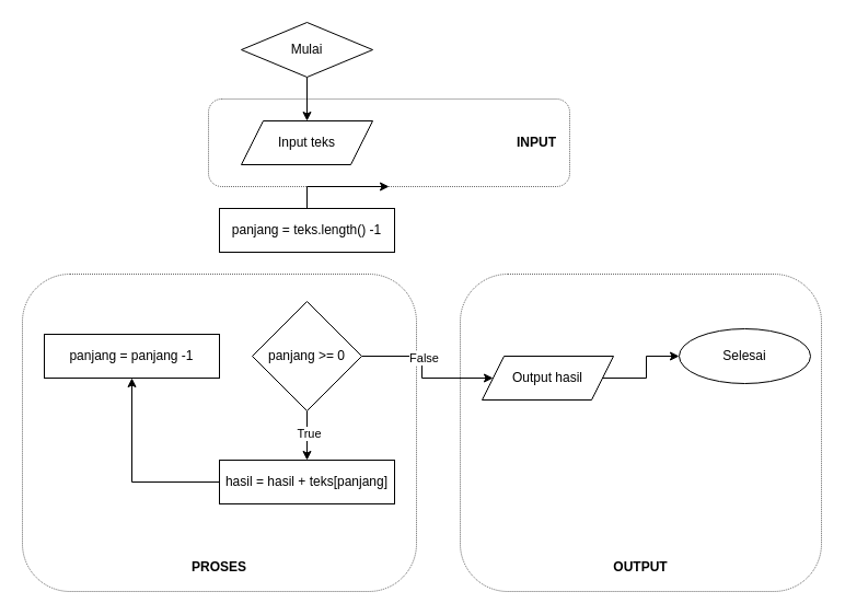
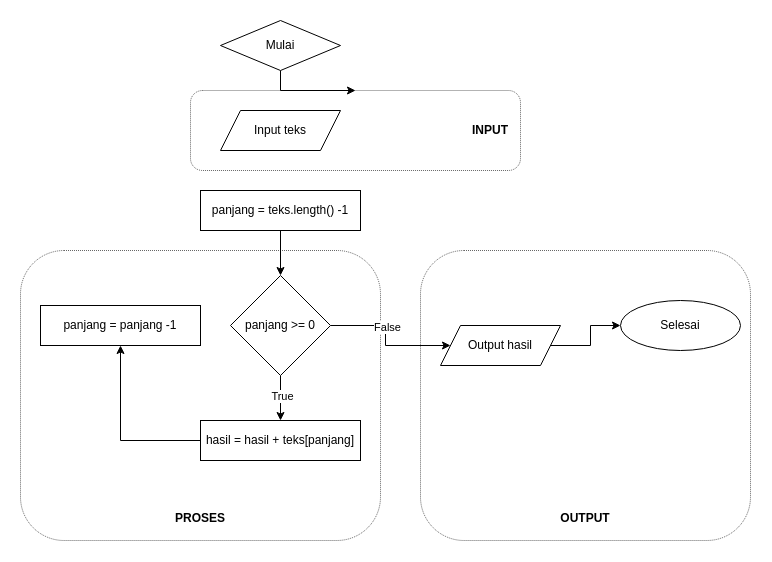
  <mxCell id="0" />
  <mxCell id="1" parent="0" />
  <mxCell id="2" value="&lt;br&gt;&lt;br&gt;&lt;br&gt;&lt;br&gt;&lt;br&gt;&lt;br&gt;&lt;br&gt;&lt;br&gt;&lt;br&gt;&lt;br&gt;&lt;br&gt;&lt;br&gt;&lt;br&gt;&lt;br&gt;&lt;br&gt;&lt;br&gt;&lt;br&gt;&lt;b&gt;OUTPUT&lt;/b&gt;" style="rounded=1;whiteSpace=wrap;html=1;dashed=1;dashPattern=1 1;strokeWidth=1;opacity=60;" vertex="1" parent="1"><mxGeometry x="420" y="250" width="330" height="290" as="geometry" /></mxCell>
  <mxCell id="3" value="&lt;br&gt;&lt;br&gt;&lt;br&gt;&lt;br&gt;&lt;br&gt;&lt;br&gt;&lt;br&gt;&lt;br&gt;&lt;br&gt;&lt;br&gt;&lt;br&gt;&lt;br&gt;&lt;br&gt;&lt;br&gt;&lt;br&gt;&lt;br&gt;&lt;br&gt;&lt;b&gt;PROSES&lt;/b&gt;" style="rounded=1;whiteSpace=wrap;html=1;dashed=1;dashPattern=1 1;strokeWidth=1;opacity=60;" vertex="1" parent="1"><mxGeometry x="20" y="250" width="360" height="290" as="geometry" /></mxCell>
  <mxCell id="4" value="&lt;b&gt;INPUT&amp;nbsp; &amp;nbsp;&lt;/b&gt;" style="rounded=1;whiteSpace=wrap;html=1;dashed=1;dashPattern=1 1;strokeWidth=1;opacity=60;align=right;gradientColor=none;" vertex="1" parent="1"><mxGeometry x="190" y="90" width="330" height="80" as="geometry" /></mxCell>
- <mxCell id="5" style="edgeStyle=orthogonalEdgeStyle;rounded=0;orthogonalLoop=1;jettySize=auto;html=1;" parent="1" source="6" target="7" edge="1"><mxGeometry relative="1" as="geometry" /></mxCell>
+ <mxCell id="5" style="edgeStyle=orthogonalEdgeStyle;rounded=0;orthogonalLoop=1;jettySize=auto;html=1;" parent="1" source="6" target="4" edge="1"><mxGeometry relative="1" as="geometry" /></mxCell>
  <mxCell id="6" value="Mulai" style="rhombus;whiteSpace=wrap;html=1;" parent="1" vertex="1"><mxGeometry x="220" y="20" width="120" height="50" as="geometry" /></mxCell>
  <mxCell id="7" value="Input teks" style="shape=parallelogram;perimeter=parallelogramPerimeter;whiteSpace=wrap;html=1;fixedSize=1;" parent="1" vertex="1"><mxGeometry x="220" y="110" width="120" height="40" as="geometry" /></mxCell>
- <mxCell id="8" style="edgeStyle=orthogonalEdgeStyle;rounded=0;orthogonalLoop=1;jettySize=auto;html=1;" edge="1" parent="1" source="9" target="4"><mxGeometry relative="1" as="geometry" /></mxCell>
+ <mxCell id="8" style="edgeStyle=orthogonalEdgeStyle;rounded=0;orthogonalLoop=1;jettySize=auto;html=1;" edge="1" parent="1" source="9" target="14"><mxGeometry relative="1" as="geometry" /></mxCell>
  <mxCell id="9" value="panjang = teks.length() -1" style="rounded=0;whiteSpace=wrap;html=1;" parent="1" vertex="1"><mxGeometry x="200" y="190" width="160" height="40" as="geometry" /></mxCell>
  <mxCell id="10" style="edgeStyle=orthogonalEdgeStyle;rounded=0;orthogonalLoop=1;jettySize=auto;html=1;" edge="1" parent="1" source="14" target="16"><mxGeometry relative="1" as="geometry" /></mxCell>
  <mxCell id="11" value="False" style="edgeLabel;html=1;align=center;verticalAlign=middle;resizable=0;points=[];" vertex="1" connectable="0" parent="10"><mxGeometry x="-0.2" y="1" relative="1" as="geometry"><mxPoint as="offset" /></mxGeometry></mxCell>
  <mxCell id="12" style="edgeStyle=orthogonalEdgeStyle;rounded=0;orthogonalLoop=1;jettySize=auto;html=1;" edge="1" parent="1" source="14" target="18"><mxGeometry relative="1" as="geometry" /></mxCell>
  <mxCell id="13" value="True" style="edgeLabel;html=1;align=center;verticalAlign=middle;resizable=0;points=[];" vertex="1" connectable="0" parent="12"><mxGeometry x="-0.108" y="1" relative="1" as="geometry"><mxPoint as="offset" /></mxGeometry></mxCell>
  <mxCell id="14" value="panjang &amp;gt;= 0" style="rhombus;whiteSpace=wrap;html=1;" vertex="1" parent="1"><mxGeometry x="230" y="275" width="100" height="100" as="geometry" /></mxCell>
  <mxCell id="15" style="edgeStyle=orthogonalEdgeStyle;rounded=0;orthogonalLoop=1;jettySize=auto;html=1;" edge="1" parent="1" source="16" target="20"><mxGeometry relative="1" as="geometry" /></mxCell>
  <mxCell id="16" value="Output hasil" style="shape=parallelogram;perimeter=parallelogramPerimeter;whiteSpace=wrap;html=1;fixedSize=1;" vertex="1" parent="1"><mxGeometry x="440" y="325" width="120" height="40" as="geometry" /></mxCell>
  <mxCell id="17" style="edgeStyle=orthogonalEdgeStyle;rounded=0;orthogonalLoop=1;jettySize=auto;html=1;" edge="1" parent="1" source="18" target="19"><mxGeometry relative="1" as="geometry"><Array as="points"><mxPoint x="120" y="440" /></Array></mxGeometry></mxCell>
  <mxCell id="18" value="hasil = hasil + teks[panjang]" style="rounded=0;whiteSpace=wrap;html=1;" vertex="1" parent="1"><mxGeometry x="200" y="420" width="160" height="40" as="geometry" /></mxCell>
  <mxCell id="19" value="panjang = panjang -1" style="rounded=0;whiteSpace=wrap;html=1;" vertex="1" parent="1"><mxGeometry y="305" width="160" height="40" as="geometry" x="40" /></mxCell>
  <mxCell id="20" value="Selesai" style="ellipse;whiteSpace=wrap;html=1;" vertex="1" parent="1"><mxGeometry x="620" y="300" width="120" height="50" as="geometry" /></mxCell>
